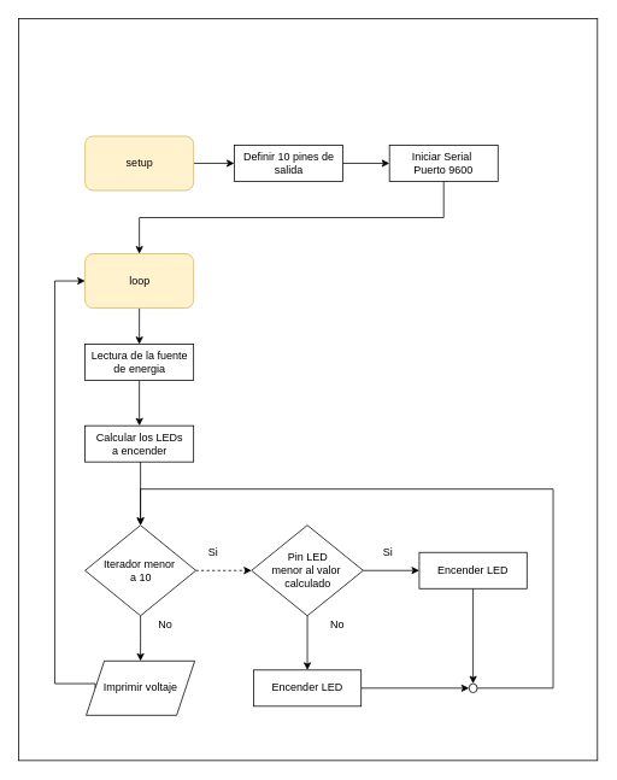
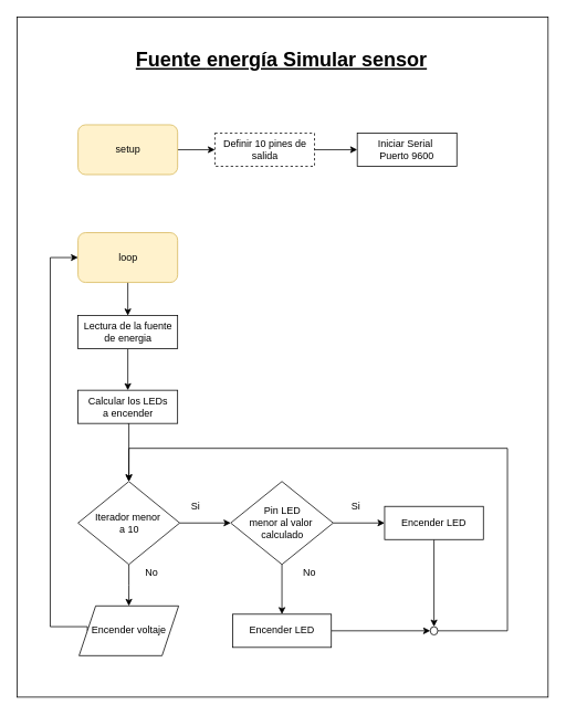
  <mxCell id="0" />
  <mxCell id="1" parent="0" />
  <mxCell id="2" value="" style="rounded=0;whiteSpace=wrap;html=1;" parent="1" vertex="1"><mxGeometry x="20" y="20" width="640" height="820" as="geometry" /></mxCell>
  <mxCell id="3" style="edgeStyle=orthogonalEdgeStyle;rounded=0;orthogonalLoop=1;jettySize=auto;html=1;" parent="1" source="4" target="9" edge="1"><mxGeometry relative="1" as="geometry"><mxPoint x="153.5" y="250" as="targetPoint" /></mxGeometry></mxCell>
  <mxCell id="4" value="&lt;font color=&quot;#030303&quot;&gt;setup&lt;/font&gt;" style="rounded=1;whiteSpace=wrap;html=1;fillColor=#fff2cc;strokeColor=#d6b656;" parent="1" vertex="1"><mxGeometry x="93.5" y="150" width="120" height="60" as="geometry" /></mxCell>
  <mxCell id="5" style="edgeStyle=orthogonalEdgeStyle;rounded=0;orthogonalLoop=1;jettySize=auto;html=1;entryX=0.5;entryY=0;entryDx=0;entryDy=0;" parent="1" source="6" target="19" edge="1"><mxGeometry relative="1" as="geometry"><mxPoint x="154" y="400" as="targetPoint" /></mxGeometry></mxCell>
  <mxCell id="6" value="&lt;span style=&quot;background-color: rgb(255 , 242 , 204)&quot;&gt;&lt;font color=&quot;#030303&quot;&gt;loop&lt;/font&gt;&lt;/span&gt;" style="rounded=1;whiteSpace=wrap;html=1;fillColor=#fff2cc;strokeColor=#d6b656;" parent="1" vertex="1"><mxGeometry x="93.5" y="280" width="120" height="60" as="geometry" /></mxCell>
- <mxCell id="7" style="edgeStyle=orthogonalEdgeStyle;rounded=0;orthogonalLoop=1;jettySize=auto;html=1;entryX=0.5;entryY=0;entryDx=0;entryDy=0;exitX=0.5;exitY=1;exitDx=0;exitDy=0;" parent="1" source="14" target="6" edge="1"><mxGeometry relative="1" as="geometry"><mxPoint x="483.5" y="200" as="sourcePoint" /><Array as="points"><mxPoint x="490" y="240" /><mxPoint x="154" y="240" /></Array></mxGeometry></mxCell>
  <mxCell id="8" value="" style="edgeStyle=orthogonalEdgeStyle;rounded=0;orthogonalLoop=1;jettySize=auto;html=1;entryX=0;entryY=0.5;entryDx=0;entryDy=0;" parent="1" source="9" target="14" edge="1"><mxGeometry relative="1" as="geometry"><mxPoint x="426.75" y="180" as="targetPoint" /></mxGeometry></mxCell>
- <mxCell id="9" value="Definir 10 pines de salida" style="rounded=0;whiteSpace=wrap;html=1;" parent="1" vertex="1"><mxGeometry x="258.5" y="160" width="120" height="40" as="geometry" /></mxCell>
+ <mxCell id="9" value="Definir 10 pines de salida" style="rounded=0;whiteSpace=wrap;html=1;dashed=1;" parent="1" vertex="1"><mxGeometry x="258.5" y="160" width="120" height="40" as="geometry" /></mxCell>
  <mxCell id="10" value="" style="edgeStyle=orthogonalEdgeStyle;rounded=0;orthogonalLoop=1;jettySize=auto;html=1;" parent="1" edge="1"><mxGeometry relative="1" as="geometry"><mxPoint x="278.5" y="420" as="sourcePoint" /></mxGeometry></mxCell>
+ <mxCell id="11" value="&lt;span style=&quot;font-size: 24px&quot;&gt;&lt;b&gt;&lt;u&gt;Fuente&amp;nbsp;&lt;/u&gt;&lt;/b&gt;&lt;/span&gt;&lt;u style=&quot;font-size: 18pt ; background-color: transparent&quot;&gt;&lt;b&gt;energía Simular sensor&lt;/b&gt;&lt;br&gt;&lt;/u&gt;" style="text;html=1;strokeColor=none;fillColor=none;align=center;verticalAlign=middle;whiteSpace=wrap;rounded=0;" parent="1" vertex="1"><mxGeometry x="129.25" y="42" width="420" height="60" as="geometry" /></mxCell>
  <mxCell id="12" style="edgeStyle=orthogonalEdgeStyle;rounded=0;orthogonalLoop=1;jettySize=auto;html=1;entryX=0;entryY=0.5;entryDx=0;entryDy=0;" parent="1" edge="1"><mxGeometry relative="1" as="geometry"><mxPoint x="534" y="777.5" as="sourcePoint" /></mxGeometry></mxCell>
  <mxCell id="13" style="edgeStyle=orthogonalEdgeStyle;rounded=0;orthogonalLoop=1;jettySize=auto;html=1;entryX=0;entryY=0.5;entryDx=0;entryDy=0;" parent="1" edge="1"><mxGeometry relative="1" as="geometry"><mxPoint x="370" y="777.5" as="sourcePoint" /></mxGeometry></mxCell>
  <mxCell id="14" value="Iniciar Serial&amp;nbsp;&lt;br&gt;Puerto 9600" style="rounded=0;whiteSpace=wrap;html=1;" parent="1" vertex="1"><mxGeometry x="430" y="160" width="120" height="40" as="geometry" /></mxCell>
  <mxCell id="15" style="edgeStyle=orthogonalEdgeStyle;rounded=0;orthogonalLoop=1;jettySize=auto;html=1;entryX=0;entryY=0.5;entryDx=0;entryDy=0;exitX=0;exitY=0.5;exitDx=0;exitDy=0;" parent="1" source="36" target="6" edge="1"><mxGeometry relative="1" as="geometry"><Array as="points"><mxPoint x="60" y="755" /><mxPoint x="60" y="310" /></Array><mxPoint x="95.25" y="760" as="sourcePoint" /></mxGeometry></mxCell>
  <mxCell id="16" value="No" style="text;html=1;strokeColor=none;fillColor=none;align=center;verticalAlign=middle;whiteSpace=wrap;rounded=0;" parent="1" vertex="1"><mxGeometry x="162.75" y="680" width="39" height="20" as="geometry" /></mxCell>
  <mxCell id="17" style="edgeStyle=orthogonalEdgeStyle;rounded=0;orthogonalLoop=1;jettySize=auto;html=1;" parent="1" source="19" target="20" edge="1"><mxGeometry relative="1" as="geometry" /></mxCell>
  <mxCell id="18" style="edgeStyle=orthogonalEdgeStyle;rounded=0;orthogonalLoop=1;jettySize=auto;html=1;entryX=0.5;entryY=0;entryDx=0;entryDy=0;exitX=0.5;exitY=1;exitDx=0;exitDy=0;" edge="1" parent="1" source="20" target="23"><mxGeometry relative="1" as="geometry"><Array as="points"><mxPoint x="155" y="510" /></Array></mxGeometry></mxCell>
  <mxCell id="19" value="Lectura de la fuente de energia" style="whiteSpace=wrap;html=1;rounded=0;" parent="1" vertex="1"><mxGeometry x="93.5" y="380" width="120" height="40" as="geometry" /></mxCell>
  <mxCell id="20" value="Calcular los LEDs&lt;br&gt;a encender" style="whiteSpace=wrap;html=1;rounded=0;" parent="1" vertex="1"><mxGeometry x="93.5" y="470" width="120" height="40" as="geometry" /></mxCell>
- <mxCell id="21" style="edgeStyle=orthogonalEdgeStyle;rounded=0;orthogonalLoop=1;jettySize=auto;html=1;entryX=0;entryY=0.5;entryDx=0;entryDy=0;dashed=1;" edge="1" parent="1" source="23" target="29"><mxGeometry relative="1" as="geometry"><mxPoint x="218.25" y="630" as="sourcePoint" /><mxPoint x="285" y="630" as="targetPoint" /></mxGeometry></mxCell>
+ <mxCell id="21" style="edgeStyle=orthogonalEdgeStyle;rounded=0;orthogonalLoop=1;jettySize=auto;html=1;entryX=0;entryY=0.5;entryDx=0;entryDy=0;" edge="1" parent="1" source="23" target="29"><mxGeometry relative="1" as="geometry"><mxPoint x="218.25" y="630" as="sourcePoint" /><mxPoint x="285" y="630" as="targetPoint" /></mxGeometry></mxCell>
  <mxCell id="22" style="edgeStyle=orthogonalEdgeStyle;rounded=0;orthogonalLoop=1;jettySize=auto;html=1;entryX=0.5;entryY=0;entryDx=0;entryDy=0;" edge="1" parent="1" source="23" target="36"><mxGeometry relative="1" as="geometry" /></mxCell>
  <mxCell id="23" value="&lt;div&gt;Iterador menor&amp;nbsp;&lt;/div&gt;&lt;div&gt;a 10&lt;/div&gt;" style="rhombus;whiteSpace=wrap;html=1;" parent="1" vertex="1"><mxGeometry x="93.5" y="580" width="122.5" height="100" as="geometry" /></mxCell>
  <mxCell id="24" style="edgeStyle=orthogonalEdgeStyle;rounded=0;orthogonalLoop=1;jettySize=auto;html=1;entryX=0.5;entryY=0;entryDx=0;entryDy=0;" edge="1" parent="1" source="25" target="32"><mxGeometry relative="1" as="geometry" /></mxCell>
  <mxCell id="25" value="Encender LED" style="whiteSpace=wrap;html=1;rounded=0;" parent="1" vertex="1"><mxGeometry x="463" y="610" width="119" height="40" as="geometry" /></mxCell>
  <mxCell id="26" value="Si" style="text;html=1;strokeColor=none;fillColor=none;align=center;verticalAlign=middle;whiteSpace=wrap;rounded=0;" parent="1" vertex="1"><mxGeometry x="216.25" y="600" width="39" height="20" as="geometry" /></mxCell>
  <mxCell id="27" style="edgeStyle=orthogonalEdgeStyle;rounded=0;orthogonalLoop=1;jettySize=auto;html=1;entryX=0;entryY=0.5;entryDx=0;entryDy=0;exitX=1;exitY=0.5;exitDx=0;exitDy=0;" edge="1" parent="1" source="29" target="25"><mxGeometry relative="1" as="geometry"><mxPoint x="408.5" y="630" as="sourcePoint" /></mxGeometry></mxCell>
  <mxCell id="28" style="edgeStyle=orthogonalEdgeStyle;rounded=0;orthogonalLoop=1;jettySize=auto;html=1;entryX=0.5;entryY=0;entryDx=0;entryDy=0;exitX=0.5;exitY=1;exitDx=0;exitDy=0;" edge="1" parent="1" source="29" target="34"><mxGeometry relative="1" as="geometry"><mxPoint x="346.833" y="679.933" as="sourcePoint" /></mxGeometry></mxCell>
  <mxCell id="29" value="&lt;div&gt;Pin LED&lt;/div&gt;&lt;div&gt;menor al valor&amp;nbsp;&lt;/div&gt;&lt;div&gt;calculado&lt;/div&gt;" style="rhombus;whiteSpace=wrap;html=1;" vertex="1" parent="1"><mxGeometry x="277.5" y="580" width="123.5" height="100" as="geometry" /></mxCell>
  <mxCell id="30" value="Si" style="text;html=1;strokeColor=none;fillColor=none;align=center;verticalAlign=middle;whiteSpace=wrap;rounded=0;" vertex="1" parent="1"><mxGeometry x="408.5" y="600" width="39" height="20" as="geometry" /></mxCell>
  <mxCell id="31" style="edgeStyle=orthogonalEdgeStyle;rounded=0;orthogonalLoop=1;jettySize=auto;html=1;entryX=0.5;entryY=0;entryDx=0;entryDy=0;" edge="1" parent="1" source="32" target="23"><mxGeometry relative="1" as="geometry"><Array as="points"><mxPoint x="611" y="760" /><mxPoint x="611" y="540" /><mxPoint x="155" y="540" /></Array></mxGeometry></mxCell>
  <mxCell id="32" value="" style="ellipse;whiteSpace=wrap;html=1;aspect=fixed;" vertex="1" parent="1"><mxGeometry x="518" y="755" width="9" height="10" as="geometry" /></mxCell>
  <mxCell id="33" style="edgeStyle=orthogonalEdgeStyle;rounded=0;orthogonalLoop=1;jettySize=auto;html=1;entryX=0;entryY=0.5;entryDx=0;entryDy=0;" edge="1" parent="1" source="34" target="32"><mxGeometry relative="1" as="geometry" /></mxCell>
  <mxCell id="34" value="Encender LED" style="whiteSpace=wrap;html=1;rounded=0;" vertex="1" parent="1"><mxGeometry x="279.75" y="740" width="119" height="40" as="geometry" /></mxCell>
  <mxCell id="35" value="No" style="text;html=1;strokeColor=none;fillColor=none;align=center;verticalAlign=middle;whiteSpace=wrap;rounded=0;" vertex="1" parent="1"><mxGeometry x="353" y="680" width="39" height="20" as="geometry" /></mxCell>
- <mxCell id="36" value="Imprimir voltaje" style="shape=parallelogram;perimeter=parallelogramPerimeter;whiteSpace=wrap;html=1;fixedSize=1;" vertex="1" parent="1"><mxGeometry x="94.75" y="730" width="120" height="60" as="geometry" /></mxCell>
+ <mxCell id="36" value="Encender voltaje" style="shape=parallelogram;perimeter=parallelogramPerimeter;whiteSpace=wrap;html=1;fixedSize=1;" vertex="1" parent="1"><mxGeometry x="94.75" y="730" width="120" height="60" as="geometry" /></mxCell>
